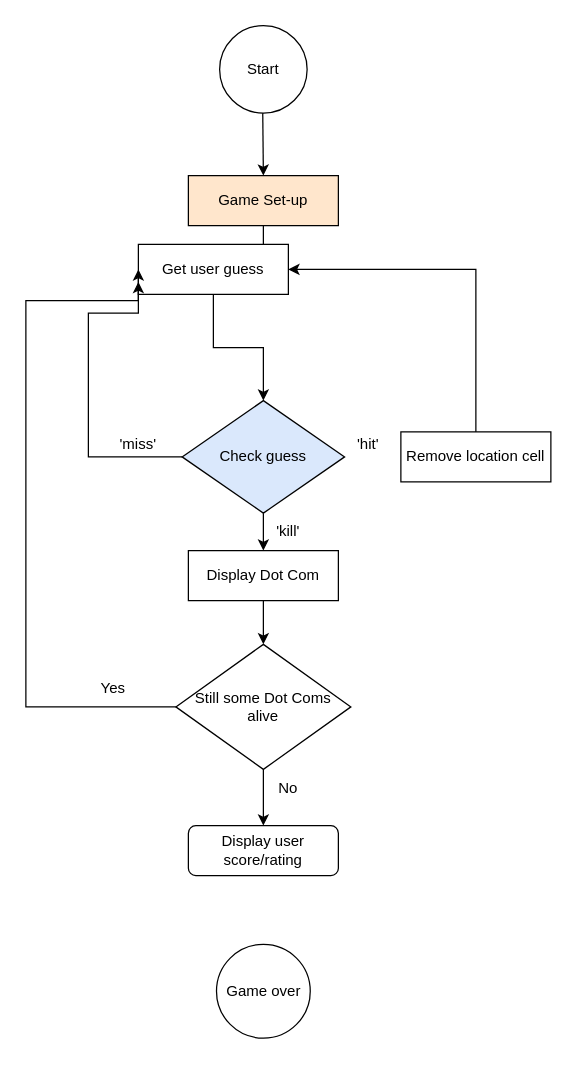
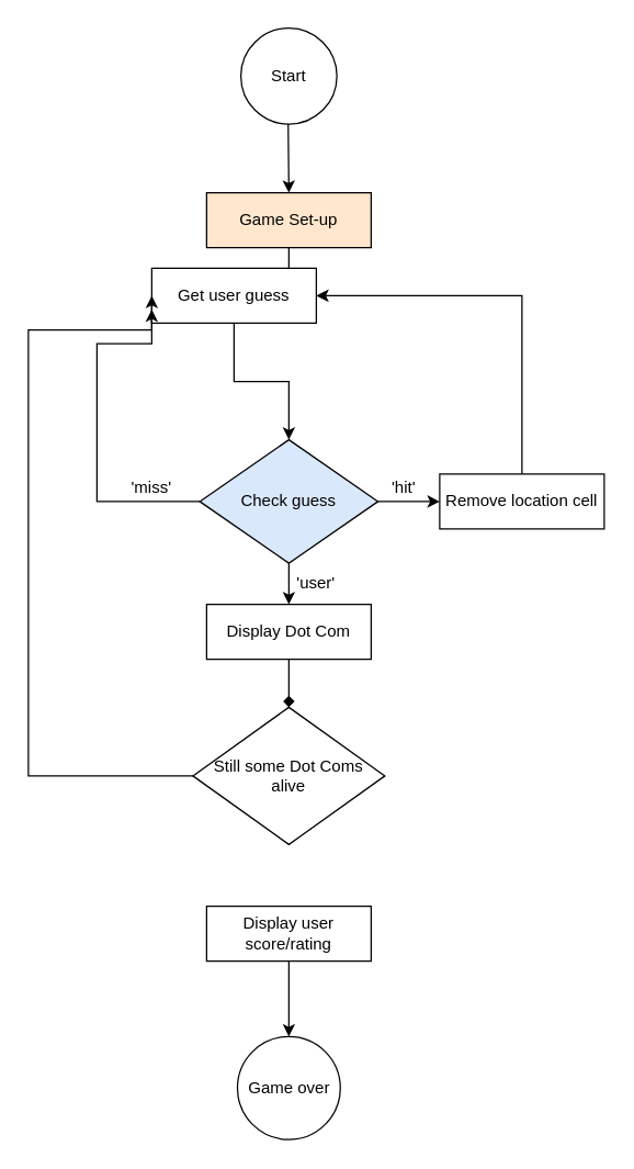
  <mxCell id="0" />
  <mxCell id="1" parent="0" />
  <mxCell id="2" value="Start" style="ellipse;whiteSpace=wrap;html=1;aspect=fixed;" vertex="1" parent="1"><mxGeometry x="175" y="20" width="70" height="70" as="geometry" /></mxCell>
  <mxCell id="3" value="" style="endArrow=classic;html=1;rounded=0;entryX=0.5;entryY=0;entryDx=0;entryDy=0;" edge="1" parent="1" target="5"><mxGeometry width="50" height="50" relative="1" as="geometry"><mxPoint x="209.5" y="90" as="sourcePoint" /><mxPoint x="210" y="130" as="targetPoint" /></mxGeometry></mxCell>
  <mxCell id="4" value="" style="edgeStyle=orthogonalEdgeStyle;rounded=0;orthogonalLoop=1;jettySize=auto;html=1;" edge="1" parent="1" source="5" target="7"><mxGeometry relative="1" as="geometry" /></mxCell>
  <mxCell id="5" value="Game Set-up" style="rounded=0;whiteSpace=wrap;html=1;fillColor=#ffe6cc;" vertex="1" parent="1"><mxGeometry x="150" y="140" width="120" height="40" as="geometry" /></mxCell>
  <mxCell id="6" value="" style="edgeStyle=orthogonalEdgeStyle;rounded=0;orthogonalLoop=1;jettySize=auto;html=1;" edge="1" parent="1" source="7" target="11"><mxGeometry relative="1" as="geometry" /></mxCell>
  <mxCell id="7" value="Get user guess" style="rounded=0;whiteSpace=wrap;html=1;" vertex="1" parent="1"><mxGeometry x="110" y="195" width="120" height="40" as="geometry" /></mxCell>
  <mxCell id="8" value="" style="edgeStyle=orthogonalEdgeStyle;rounded=0;orthogonalLoop=1;jettySize=auto;html=1;" edge="1" parent="1" source="11" target="14"><mxGeometry relative="1" as="geometry" /></mxCell>
+ <mxCell id="9" value="" style="edgeStyle=orthogonalEdgeStyle;rounded=0;orthogonalLoop=1;jettySize=auto;html=1;" edge="1" parent="1" source="11" target="17"><mxGeometry relative="1" as="geometry" /></mxCell>
  <mxCell id="10" style="edgeStyle=orthogonalEdgeStyle;rounded=0;orthogonalLoop=1;jettySize=auto;html=1;exitX=0;exitY=0.5;exitDx=0;exitDy=0;entryX=0;entryY=0.75;entryDx=0;entryDy=0;" edge="1" parent="1" source="11" target="7"><mxGeometry relative="1" as="geometry"><mxPoint x="120" y="250" as="targetPoint" /><Array as="points"><mxPoint x="70" y="365" /><mxPoint x="70" y="250" /></Array></mxGeometry></mxCell>
  <mxCell id="11" value="Check guess" style="rhombus;whiteSpace=wrap;html=1;fillColor=#dae8fc;" vertex="1" parent="1"><mxGeometry x="145" y="320" width="130" height="90" as="geometry" /></mxCell>
- <mxCell id="12" value="" style="edgeStyle=orthogonalEdgeStyle;rounded=0;orthogonalLoop=1;jettySize=auto;html=1;" edge="1" parent="1" source="14" target="20"><mxGeometry relative="1" as="geometry" /></mxCell>
+ <mxCell id="12" value="" style="edgeStyle=orthogonalEdgeStyle;rounded=0;orthogonalLoop=1;jettySize=auto;html=1;endArrow=diamond;" edge="1" parent="1" source="14" target="20"><mxGeometry relative="1" as="geometry" /></mxCell>
  <mxCell id="13" style="edgeStyle=orthogonalEdgeStyle;rounded=0;orthogonalLoop=1;jettySize=auto;html=1;startArrow=none;startFill=0;entryX=0;entryY=0.5;entryDx=0;entryDy=0;exitX=0;exitY=0.5;exitDx=0;exitDy=0;" edge="1" parent="1" source="20" target="7"><mxGeometry relative="1" as="geometry"><mxPoint x="130" y="240" as="targetPoint" /><Array as="points"><mxPoint x="20" y="565" /><mxPoint x="20" y="240" /></Array></mxGeometry></mxCell>
  <mxCell id="14" value="Display Dot Com" style="rounded=0;whiteSpace=wrap;html=1;" vertex="1" parent="1"><mxGeometry x="150" y="440" width="120" height="40" as="geometry" /></mxCell>
- <mxCell id="15" value="'kill'" style="text;html=1;strokeColor=none;fillColor=none;align=center;verticalAlign=middle;whiteSpace=wrap;rounded=0;" vertex="1" parent="1"><mxGeometry x="200" y="410" width="60" height="30" as="geometry" /></mxCell>
+ <mxCell id="15" value="'user'" style="text;html=1;strokeColor=none;fillColor=none;align=center;verticalAlign=middle;whiteSpace=wrap;rounded=0;" vertex="1" parent="1"><mxGeometry x="200" y="410" width="60" height="30" as="geometry" /></mxCell>
  <mxCell id="16" style="edgeStyle=orthogonalEdgeStyle;rounded=0;orthogonalLoop=1;jettySize=auto;html=1;exitX=0.5;exitY=0;exitDx=0;exitDy=0;entryX=1;entryY=0.5;entryDx=0;entryDy=0;" edge="1" parent="1" source="17" target="7"><mxGeometry relative="1" as="geometry" /></mxCell>
  <mxCell id="17" value="Remove location cell" style="rounded=0;whiteSpace=wrap;html=1;" vertex="1" parent="1"><mxGeometry x="320" y="345" width="120" height="40" as="geometry" /></mxCell>
  <mxCell id="18" value="'hit'" style="text;html=1;strokeColor=none;fillColor=none;align=center;verticalAlign=middle;whiteSpace=wrap;rounded=0;" vertex="1" parent="1"><mxGeometry x="264" y="340" width="60" height="30" as="geometry" /></mxCell>
- <mxCell id="19" style="edgeStyle=orthogonalEdgeStyle;rounded=0;orthogonalLoop=1;jettySize=auto;html=1;entryX=0.5;entryY=0;entryDx=0;entryDy=0;" edge="1" parent="1" source="20" target="24"><mxGeometry relative="1" as="geometry" /></mxCell>
  <mxCell id="20" value="Still some Dot Coms&lt;br&gt;alive" style="rhombus;whiteSpace=wrap;html=1;" vertex="1" parent="1"><mxGeometry x="140" y="515" width="140" height="100" as="geometry" /></mxCell>
  <mxCell id="21" value="'miss'" style="text;html=1;strokeColor=none;fillColor=none;align=center;verticalAlign=middle;whiteSpace=wrap;rounded=0;" vertex="1" parent="1"><mxGeometry x="80" y="340" width="60" height="30" as="geometry" /></mxCell>
- <mxCell id="22" value="Yes" style="text;html=1;strokeColor=none;fillColor=none;align=center;verticalAlign=middle;whiteSpace=wrap;rounded=0;" vertex="1" parent="1"><mxGeometry x="60" y="535" width="60" height="30" as="geometry" /></mxCell>
- <mxCell id="24" value="Display user score/rating" style="whiteSpace=wrap;html=1;rounded=1;" vertex="1" parent="1"><mxGeometry x="150" y="660" width="120" height="40" as="geometry" /></mxCell>
- <mxCell id="25" value="No" style="text;html=1;strokeColor=none;fillColor=none;align=center;verticalAlign=middle;whiteSpace=wrap;rounded=0;" vertex="1" parent="1"><mxGeometry x="200" y="615" width="60" height="30" as="geometry" /></mxCell>
+ <mxCell id="23" style="edgeStyle=orthogonalEdgeStyle;rounded=0;orthogonalLoop=1;jettySize=auto;html=1;entryX=0.5;entryY=0;entryDx=0;entryDy=0;" edge="1" parent="1" source="24" target="26"><mxGeometry relative="1" as="geometry" /></mxCell>
+ <mxCell id="24" value="Display user score/rating" style="rounded=0;whiteSpace=wrap;html=1;" vertex="1" parent="1"><mxGeometry x="150" y="660" width="120" height="40" as="geometry" /></mxCell>
  <mxCell id="26" value="Game over" style="ellipse;whiteSpace=wrap;html=1;aspect=fixed;" vertex="1" parent="1"><mxGeometry x="172.5" y="755" width="75" height="75" as="geometry" /></mxCell>
